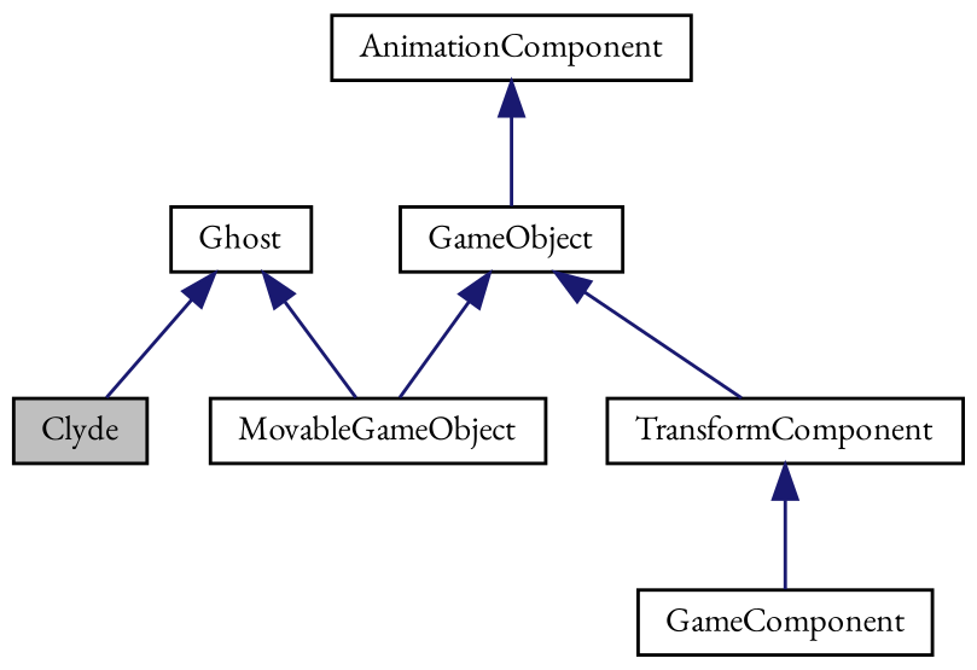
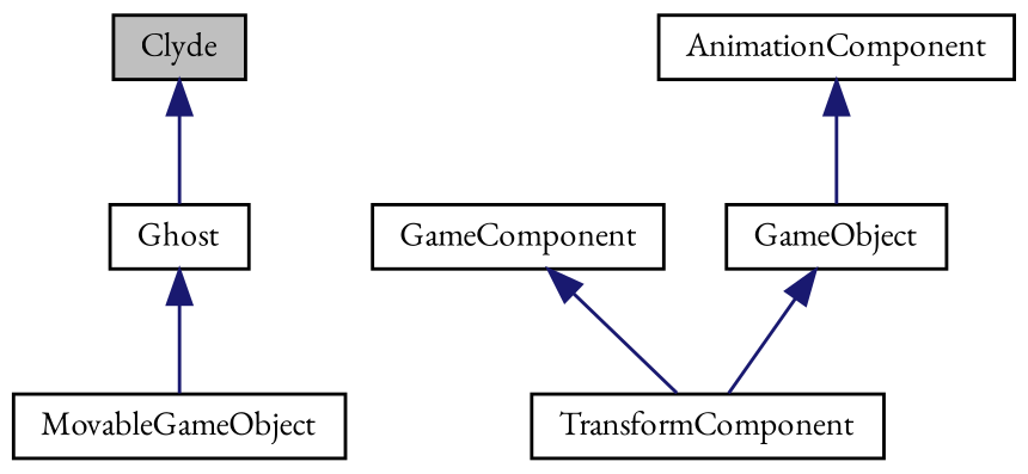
  digraph {
    fontname="EB Garamond"
    node [color=black fillcolor=white fontname="EB Garamond" fontsize=10 shape=record style=filled]
    edge [color=midnightblue dir=back fontname="EB Garamond" fontsize=10 labelfontname=Helvetica labelfontsize=10 style=solid]
    n1 [fillcolor=grey75 fontcolor=black height=0.2 label=Clyde width=0.4]
    n2 [height=0.2 label=Ghost width=0.4]
    n3 [height=0.2 label=MovableGameObject width=0.4]
    n4 [height=0.2 label=GameObject width=0.4]
    n5 [height=0.2 label=TransformComponent width=0.4]
    n6 [height=0.2 label=GameComponent width=0.4]
    n7 [height=0.2 label=AnimationComponent width=0.4]
-   n2 -> n1
+   n1 -> n2
    n2 -> n3
-   n4 -> n3
    n4 -> n5
-   n5 -> n6
+   n6 -> n5
    n7 -> n4
  }
